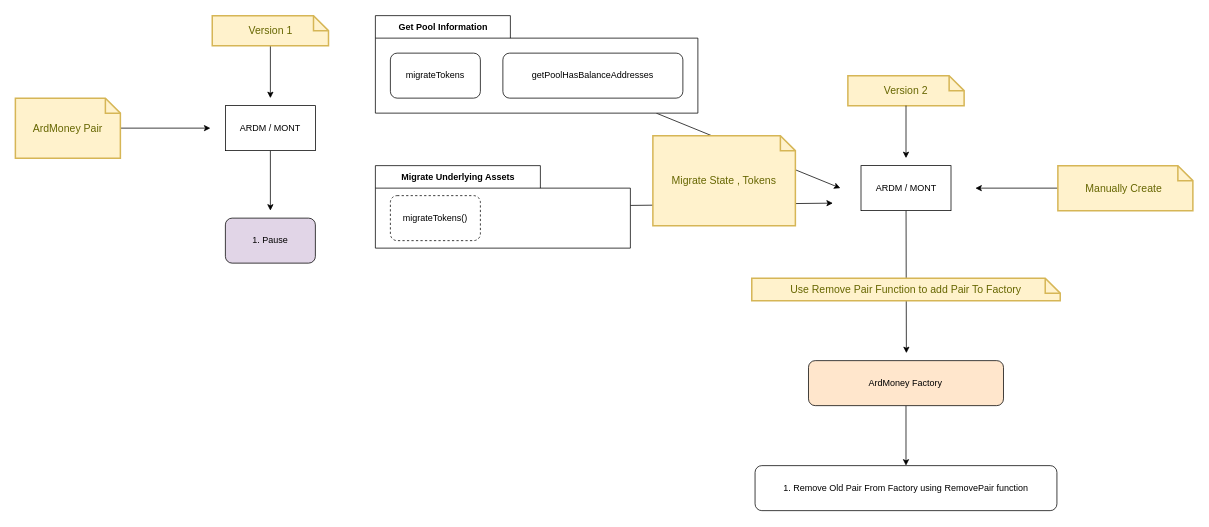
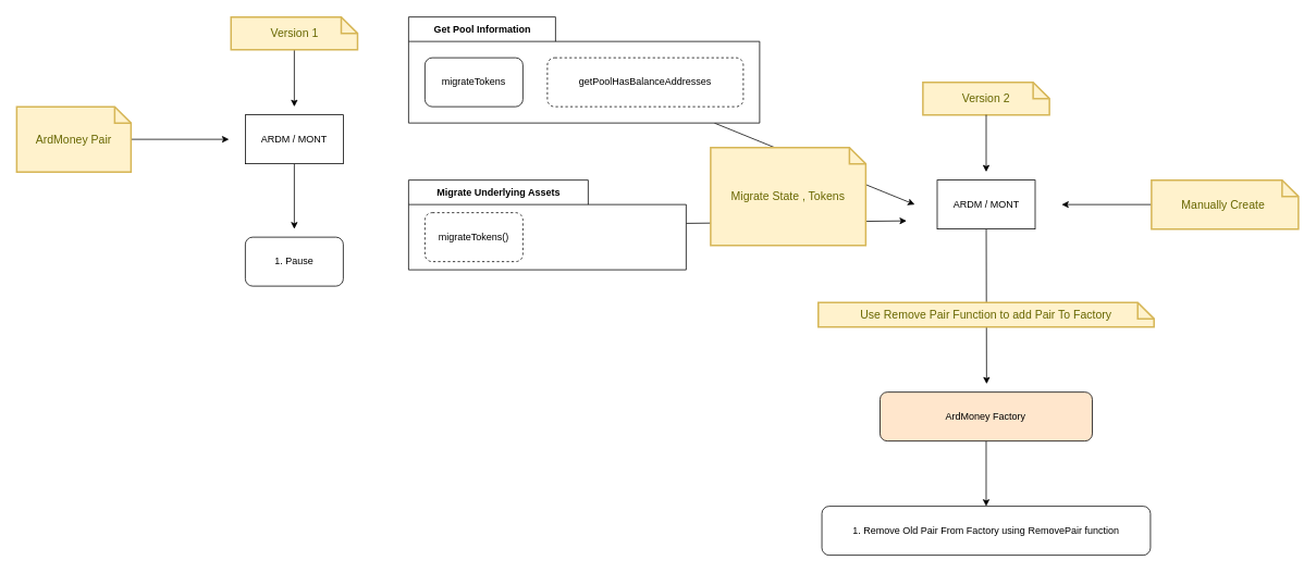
  <mxCell id="0" />
  <mxCell id="1" parent="0" />
  <mxCell id="2" style="edgeStyle=none;html=1;" edge="1" parent="1" source="3"><mxGeometry relative="1" as="geometry"><mxPoint x="360" y="280" as="targetPoint" /></mxGeometry></mxCell>
  <mxCell id="3" value="ARDM / MONT" style="rounded=0;whiteSpace=wrap;html=1;" vertex="1" parent="1"><mxGeometry x="300" y="140" width="120" height="60" as="geometry" /></mxCell>
  <mxCell id="4" style="edgeStyle=none;html=1;" edge="1" parent="1" source="5"><mxGeometry relative="1" as="geometry"><mxPoint x="280" y="170" as="targetPoint" /></mxGeometry></mxCell>
  <mxCell id="5" value="ArdMoney Pair" style="shape=note;strokeWidth=2;fontSize=14;size=20;whiteSpace=wrap;html=1;fillColor=#fff2cc;strokeColor=#d6b656;fontColor=#666600;" vertex="1" parent="1"><mxGeometry x="20" y="130" width="140" height="80" as="geometry" /></mxCell>
- <mxCell id="6" value="1. Pause" style="rounded=1;whiteSpace=wrap;html=1;fillColor=#e1d5e7;" vertex="1" parent="1"><mxGeometry x="300" y="290" width="120" height="60" as="geometry" /></mxCell>
+ <mxCell id="6" value="1. Pause" style="rounded=1;whiteSpace=wrap;html=1;" vertex="1" parent="1"><mxGeometry x="300" y="290" width="120" height="60" as="geometry" /></mxCell>
  <mxCell id="7" style="edgeStyle=none;html=1;" edge="1" parent="1" source="8"><mxGeometry relative="1" as="geometry"><mxPoint x="1120" y="250" as="targetPoint" /></mxGeometry></mxCell>
  <mxCell id="8" value="Get Pool Information" style="shape=folder;fontStyle=1;tabWidth=180;tabHeight=30;tabPosition=left;html=1;boundedLbl=1;labelInHeader=1;container=1;collapsible=0;recursiveResize=0;" vertex="1" parent="1"><mxGeometry x="500" y="20" width="430" height="130" as="geometry" /></mxCell>
  <mxCell id="9" value="migrateTokens" style="rounded=1;whiteSpace=wrap;html=1;" vertex="1" parent="8"><mxGeometry x="20" y="50" width="120" height="60" as="geometry" /></mxCell>
- <mxCell id="10" value="getPoolHasBalanceAddresses" style="rounded=1;whiteSpace=wrap;html=1;" vertex="1" parent="8"><mxGeometry x="170" y="50" width="240" height="60" as="geometry" /></mxCell>
+ <mxCell id="10" value="getPoolHasBalanceAddresses" style="rounded=1;whiteSpace=wrap;html=1;dashed=1;" vertex="1" parent="8"><mxGeometry x="170" y="50" width="240" height="60" as="geometry" /></mxCell>
  <mxCell id="11" style="edgeStyle=none;html=1;" edge="1" parent="1" source="12"><mxGeometry relative="1" as="geometry"><mxPoint x="1110" y="270" as="targetPoint" /></mxGeometry></mxCell>
  <mxCell id="12" value="Migrate Underlying Assets" style="shape=folder;fontStyle=1;tabWidth=220;tabHeight=30;tabPosition=left;html=1;boundedLbl=1;labelInHeader=1;container=1;collapsible=0;recursiveResize=0;" vertex="1" parent="1"><mxGeometry x="500" y="220" width="340" height="110" as="geometry" /></mxCell>
  <mxCell id="13" value="migrateTokens()" style="rounded=1;whiteSpace=wrap;html=1;dashed=1;" vertex="1" parent="12"><mxGeometry x="20" y="40" width="120" height="60" as="geometry" /></mxCell>
  <mxCell id="14" style="edgeStyle=none;html=1;" edge="1" parent="1" source="15"><mxGeometry relative="1" as="geometry"><mxPoint x="360" y="130" as="targetPoint" /></mxGeometry></mxCell>
  <mxCell id="15" value="Version 1" style="shape=note;strokeWidth=2;fontSize=14;size=20;whiteSpace=wrap;html=1;fillColor=#fff2cc;strokeColor=#d6b656;fontColor=#666600;" vertex="1" parent="1"><mxGeometry x="282.5" y="20" width="155" height="40" as="geometry" /></mxCell>
  <mxCell id="16" value="Version 2" style="shape=note;strokeWidth=2;fontSize=14;size=20;whiteSpace=wrap;html=1;fillColor=#fff2cc;strokeColor=#d6b656;fontColor=#666600;" vertex="1" parent="1"><mxGeometry x="1130" y="100" width="155" height="40" as="geometry" /></mxCell>
  <mxCell id="17" style="edgeStyle=none;html=1;" edge="1" source="16" parent="1"><mxGeometry relative="1" as="geometry"><mxPoint x="1207.5" y="210" as="targetPoint" /></mxGeometry></mxCell>
  <mxCell id="18" style="edgeStyle=none;html=1;" edge="1" parent="1" source="19"><mxGeometry relative="1" as="geometry"><mxPoint x="1208" y="470" as="targetPoint" /></mxGeometry></mxCell>
  <mxCell id="19" value="ARDM / MONT" style="rounded=0;whiteSpace=wrap;html=1;" vertex="1" parent="1"><mxGeometry x="1147.5" y="220" width="120" height="60" as="geometry" /></mxCell>
  <mxCell id="20" style="edgeStyle=none;html=1;" edge="1" parent="1" source="21"><mxGeometry relative="1" as="geometry"><mxPoint x="1300" y="250" as="targetPoint" /></mxGeometry></mxCell>
  <mxCell id="21" value="Manually Create&amp;nbsp;" style="shape=note;strokeWidth=2;fontSize=14;size=20;whiteSpace=wrap;html=1;fillColor=#fff2cc;strokeColor=#d6b656;fontColor=#666600;" vertex="1" parent="1"><mxGeometry x="1410" y="220" width="180" height="60" as="geometry" /></mxCell>
  <mxCell id="22" value="Migrate State , Tokens" style="shape=note;strokeWidth=2;fontSize=14;size=20;whiteSpace=wrap;html=1;fillColor=#fff2cc;strokeColor=#d6b656;fontColor=#666600;" vertex="1" parent="1"><mxGeometry x="870" y="180" width="190" height="120" as="geometry" /></mxCell>
  <mxCell id="23" style="edgeStyle=none;html=1;entryX=0.5;entryY=0;entryDx=0;entryDy=0;" edge="1" parent="1" source="24" target="26"><mxGeometry relative="1" as="geometry" /></mxCell>
  <mxCell id="24" value="ArdMoney Factory" style="rounded=1;whiteSpace=wrap;html=1;fillColor=#ffe6cc;" vertex="1" parent="1"><mxGeometry x="1077.49" y="480" width="260" height="60" as="geometry" /></mxCell>
  <mxCell id="25" value="Use Remove Pair Function to add Pair To Factory" style="shape=note;strokeWidth=2;fontSize=14;size=20;whiteSpace=wrap;html=1;fillColor=#fff2cc;strokeColor=#d6b656;fontColor=#666600;" vertex="1" parent="1"><mxGeometry x="1001.87" y="370" width="411.25" height="30" as="geometry" /></mxCell>
  <mxCell id="26" value="1. Remove Old Pair From Factory using RemovePair function" style="rounded=1;whiteSpace=wrap;html=1;" vertex="1" parent="1"><mxGeometry x="1006.24" y="620" width="402.5" height="60" as="geometry" /></mxCell>
